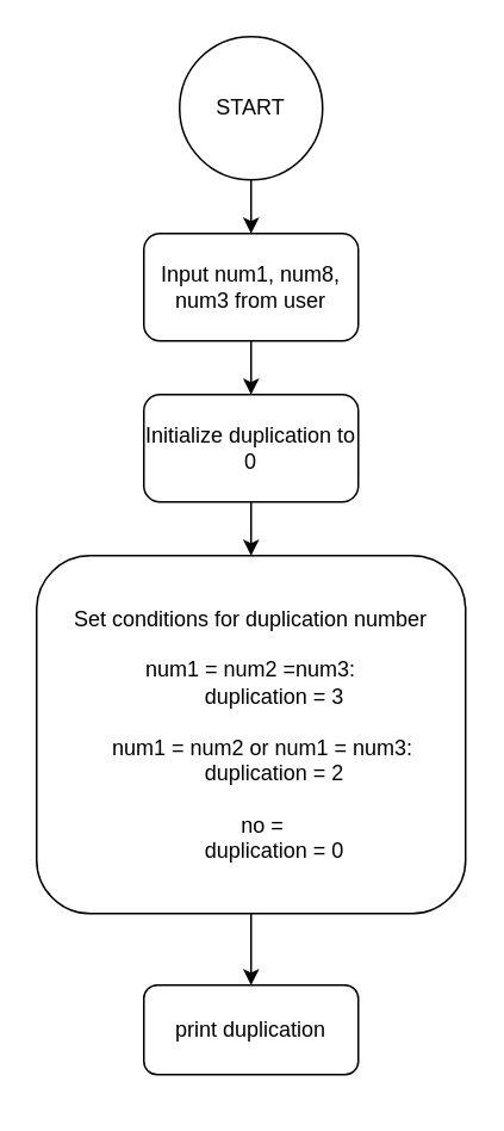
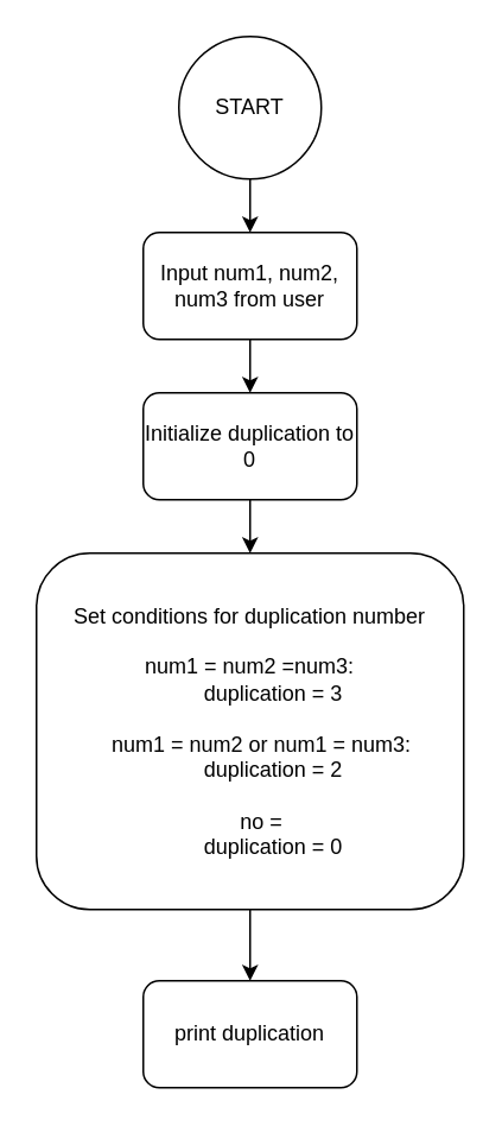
  <mxCell id="0" />
  <mxCell id="1" parent="0" />
  <mxCell id="2" value="" style="edgeStyle=none;html=1;" edge="1" parent="1" source="3" target="5"><mxGeometry relative="1" as="geometry" /></mxCell>
  <mxCell id="3" value="START" style="ellipse;whiteSpace=wrap;html=1;aspect=fixed;" vertex="1" parent="1"><mxGeometry x="100" y="20" width="80" height="80" as="geometry" /></mxCell>
  <mxCell id="4" value="" style="edgeStyle=none;html=1;" edge="1" parent="1" source="5" target="7"><mxGeometry relative="1" as="geometry" /></mxCell>
- <mxCell id="5" value="Input num1, num8, num3 from user" style="rounded=1;whiteSpace=wrap;html=1;" vertex="1" parent="1"><mxGeometry x="80" y="130" width="120" height="60" as="geometry" /></mxCell>
+ <mxCell id="5" value="Input num1, num2, num3 from user" style="rounded=1;whiteSpace=wrap;html=1;" vertex="1" parent="1"><mxGeometry x="80" y="130" width="120" height="60" as="geometry" /></mxCell>
  <mxCell id="6" value="" style="edgeStyle=none;html=1;" edge="1" parent="1" source="7" target="9"><mxGeometry relative="1" as="geometry" /></mxCell>
  <mxCell id="7" value="Initialize duplication to 0" style="rounded=1;whiteSpace=wrap;html=1;" vertex="1" parent="1"><mxGeometry x="80" y="220" width="120" height="60" as="geometry" /></mxCell>
  <mxCell id="8" value="" style="edgeStyle=none;html=1;" edge="1" parent="1" source="9" target="10"><mxGeometry relative="1" as="geometry" /></mxCell>
  <mxCell id="9" value="Set conditions for duplication number&lt;br&gt;&lt;br&gt;&lt;div&gt;num1 = num2 =num3:&lt;/div&gt;&lt;div&gt;&amp;nbsp; &amp;nbsp; &amp;nbsp; &amp;nbsp; duplication = 3&lt;/div&gt;&lt;div&gt;&amp;nbsp; &amp;nbsp; &amp;nbsp; &amp;nbsp;&amp;nbsp;&lt;/div&gt;&lt;div&gt;&amp;nbsp; &amp;nbsp; num1 = num2 or num1 = num3:&lt;/div&gt;&lt;div&gt;&amp;nbsp; &amp;nbsp; &amp;nbsp; &amp;nbsp; duplication = 2&lt;/div&gt;&lt;div&gt;&amp;nbsp; &amp;nbsp; &amp;nbsp; &amp;nbsp;&amp;nbsp;&lt;/div&gt;&lt;div&gt;&amp;nbsp; &amp;nbsp; no =&lt;/div&gt;&lt;div&gt;&amp;nbsp; &amp;nbsp; &amp;nbsp; &amp;nbsp; duplication = 0&lt;/div&gt;" style="rounded=1;whiteSpace=wrap;html=1;" vertex="1" parent="1"><mxGeometry x="20" y="310" width="240" height="200" as="geometry" /></mxCell>
- <mxCell id="10" value="print duplication" style="rounded=1;whiteSpace=wrap;html=1;" vertex="1" parent="1"><mxGeometry x="80" y="550" width="120" height="50" as="geometry" /></mxCell>
+ <mxCell id="10" value="print duplication" style="rounded=1;whiteSpace=wrap;html=1;" vertex="1" parent="1"><mxGeometry x="80" y="550" width="120" height="60" as="geometry" /></mxCell>
